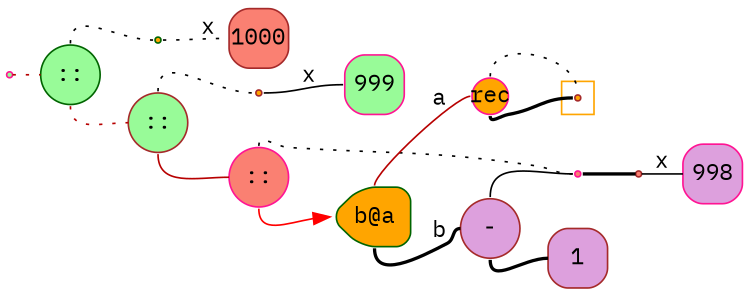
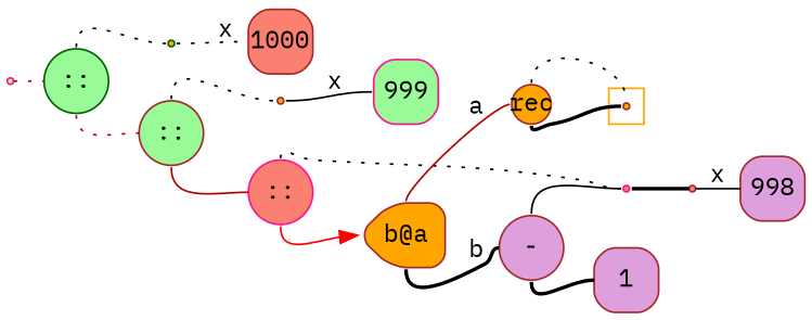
  digraph {
    fontname="IBM Plex Mono"
    labeldistance=0
    nodesep=.175
    rankdir=LR
    ranksep=.175
    node [color=brown fillcolor=orange fixedsize=true fontname="IBM Plex Mono" orientation=90 shape=point style="rounded,filled"]
    edge [arrowhead=none arrowtail=none fontname="IBM Plex Mono" headport=w style=dotted tailport=n]
    ndcluster_nd162 [style=filled]
    nd1 [color=deeppink fillcolor=palegreen style=filled orientation=""]
    n3 [color=darkgreen fillcolor=palegreen label="::" shape=circle orientation=""]
    n4 [color=darkgreen label=" "]
    n5 [fillcolor=palegreen label="::" shape=circle orientation=""]
    n6 [fillcolor=salmon label=1000 shape=square]
    n7 [label=" "]
    n8 [color=deeppink fillcolor=salmon label="::" shape=circle orientation=""]
    n9 [color=deeppink fillcolor=palegreen label=999 shape=square]
-   n10 [color=darkgreen label="b@a" shape=house]
+   n10 [label="b@a" shape=house]
    n11 [color=deeppink fillcolor=salmon label=" "]
-   n12 [color=deeppink fillcolor=plum label=998 shape=square]
-   n13 [color=deeppink height=.3 label=rec shape=circle width=.3 orientation=""]
+   n12 [fillcolor=plum label=998 shape=square]
+   n13 [height=.3 label=rec shape=circle width=.3 orientation=""]
    n14 [fillcolor=plum label="-" shape=circle orientation=""]
    n15 [fillcolor=salmon label=" "]
    n16 [fillcolor=plum label=1 shape=square]
    subgraph cluster_1 {
      color=orange
      style=fill
      ndcluster_nd162
    }
    nd1 -> n3 [color="#b70000" tailport=e]
    n3 -> n4
    n3 -> n5 [color="#b70000" tailport=s]
    n4 -> n6 [label=x tailport=e]
    n5 -> n7
    n5 -> n8 [color="#b70000" style=solid tailport=s]
    n7 -> n9 [label=x style=solid tailport=e]
    n8 -> n10 [arrowhead=normal color=red style=solid tailport=s]
    n8 -> n11
    n10 -> n13 [color="#b70000" label=a style=solid]
    n10 -> n14 [label=b style=bold tailport=s]
    n11 -> n15 [style=bold tailport=e]
    n13 -> ndcluster_nd162 [dir=back headport=n]
    n13 -> ndcluster_nd162 [style=bold tailport=s]
    n14 -> n11 [style=solid]
    n14 -> n16 [style=bold tailport=s]
    n15 -> n12 [label=x style=solid tailport=e]
  }
